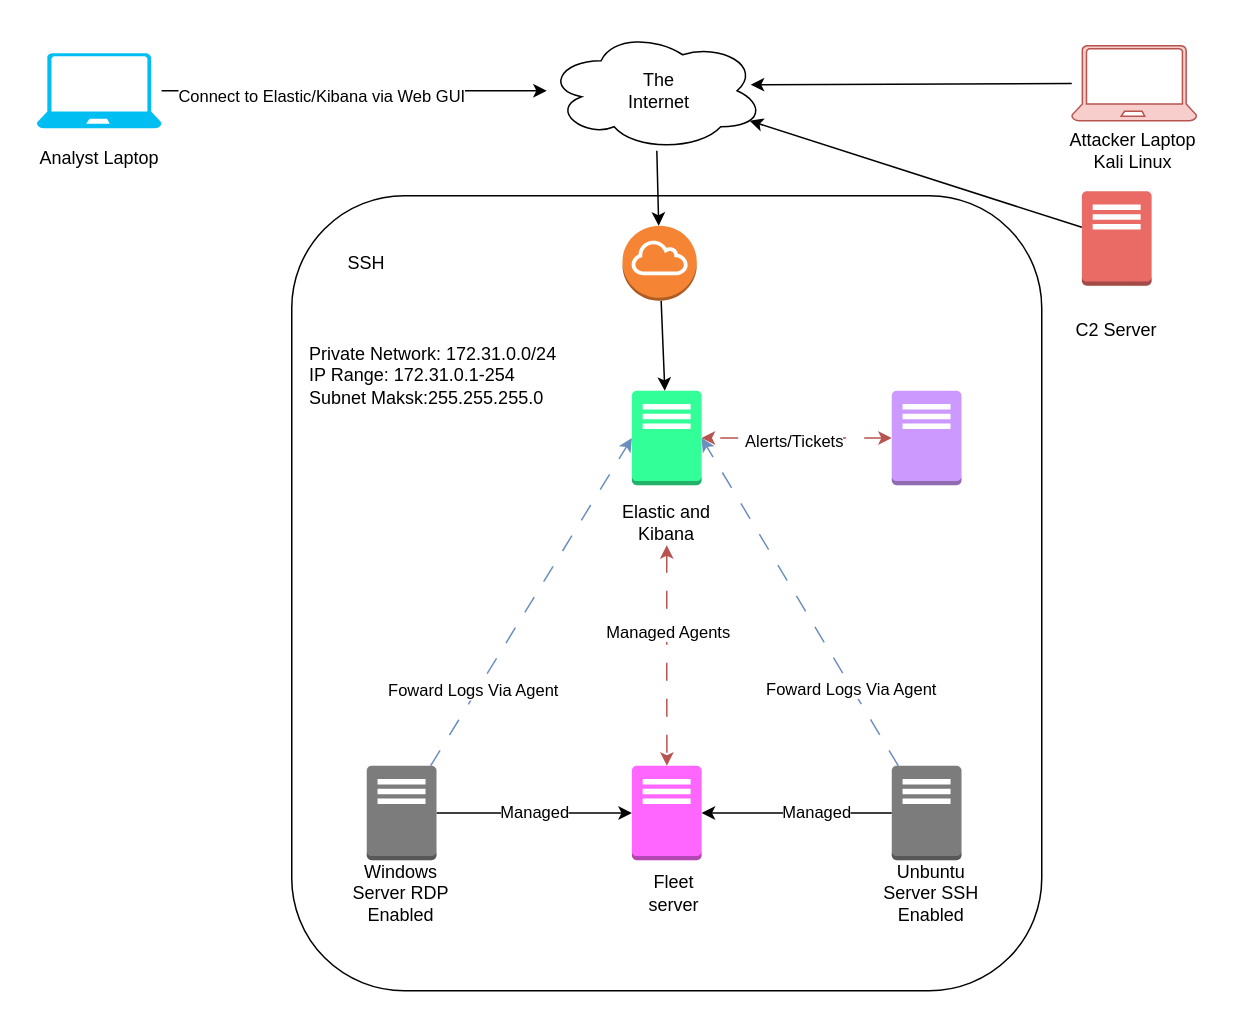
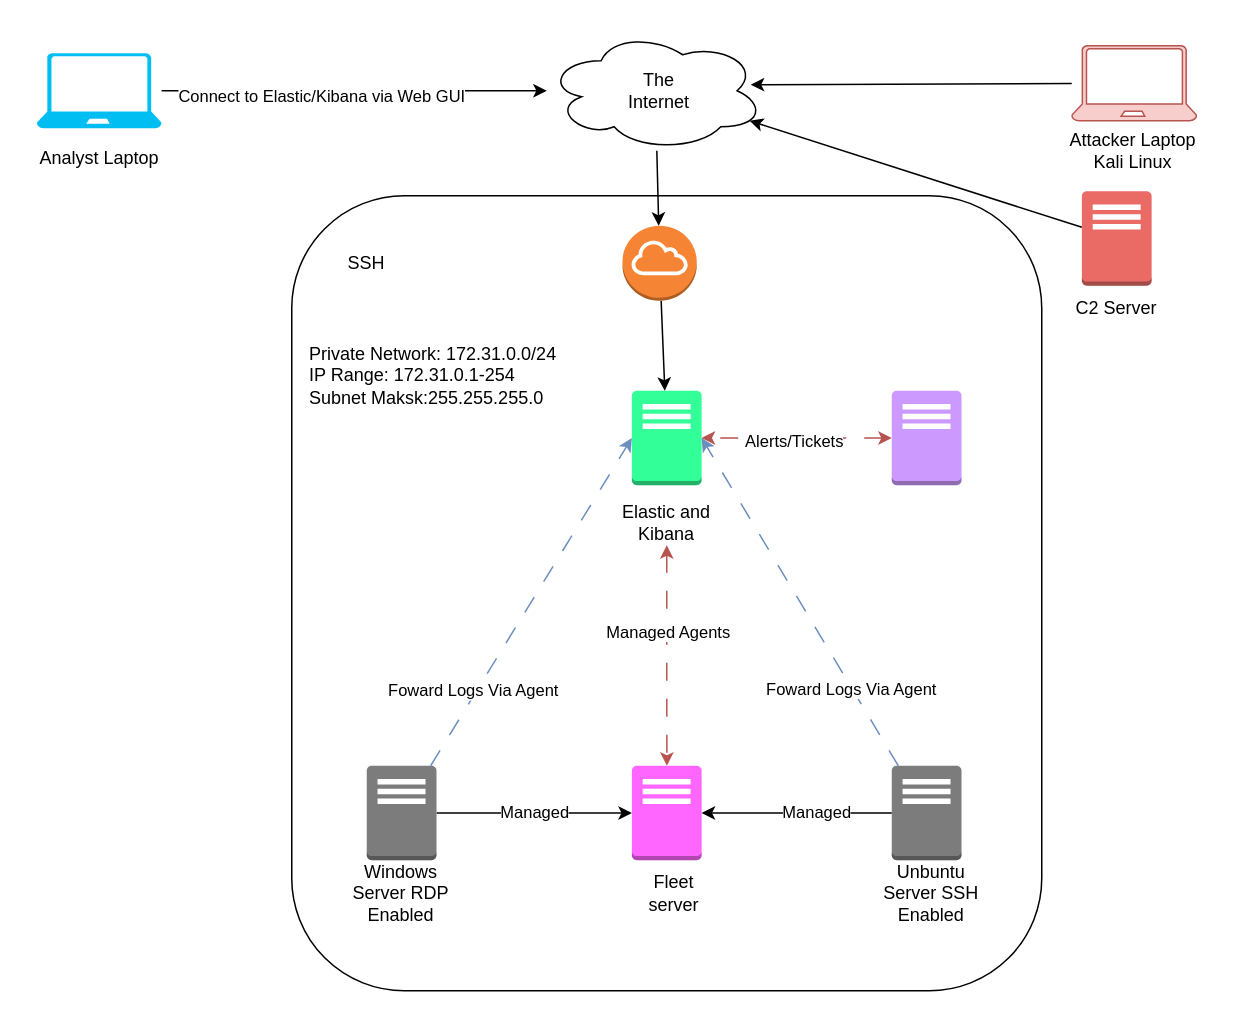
  <mxCell id="0" />
  <mxCell id="1" parent="0" />
  <mxCell id="2" value="" style="rounded=1;whiteSpace=wrap;html=1;" vertex="1" parent="1"><mxGeometry x="194" y="130" width="500" height="530" as="geometry" /></mxCell>
  <mxCell id="3" style="edgeStyle=orthogonalEdgeStyle;rounded=0;orthogonalLoop=1;jettySize=auto;html=1;" edge="1" parent="1" source="5" target="15"><mxGeometry relative="1" as="geometry" /></mxCell>
  <mxCell id="4" value="Managed" style="edgeLabel;html=1;align=center;verticalAlign=middle;resizable=0;points=[];" vertex="1" connectable="0" parent="3"><mxGeometry x="-0.01" y="2" relative="1" as="geometry"><mxPoint x="1" y="1" as="offset" /></mxGeometry></mxCell>
  <mxCell id="5" value="" style="outlineConnect=0;dashed=0;verticalLabelPosition=bottom;verticalAlign=top;align=center;html=1;shape=mxgraph.aws3.traditional_server;fillColor=#7D7C7C;gradientColor=none;" vertex="1" parent="1"><mxGeometry x="244" y="510" width="46.5" height="63" as="geometry" /></mxCell>
  <mxCell id="6" style="edgeStyle=orthogonalEdgeStyle;rounded=0;orthogonalLoop=1;jettySize=auto;html=1;startArrow=classic;startFill=1;fillColor=#f8cecc;strokeColor=#b85450;dashed=1;dashPattern=12 12;" edge="1" parent="1" source="27" target="15"><mxGeometry relative="1" as="geometry" /></mxCell>
  <mxCell id="7" value="Managed Agents" style="edgeLabel;html=1;align=center;verticalAlign=middle;resizable=0;points=[];" vertex="1" connectable="0" parent="6"><mxGeometry x="-0.158" relative="1" as="geometry"><mxPoint y="-5" as="offset" /></mxGeometry></mxCell>
  <mxCell id="8" value="" style="outlineConnect=0;dashed=0;verticalLabelPosition=bottom;verticalAlign=top;align=center;html=1;shape=mxgraph.aws3.traditional_server;fillColor=#33FF99;strokeColor=#9673a6;" vertex="1" parent="1"><mxGeometry x="420.75" y="260" width="46.5" height="63" as="geometry" /></mxCell>
  <mxCell id="9" value="" style="outlineConnect=0;dashed=0;verticalLabelPosition=bottom;verticalAlign=top;align=center;html=1;shape=mxgraph.aws3.traditional_server;fillColor=#7D7C7C;gradientColor=none;" vertex="1" parent="1"><mxGeometry x="594.01" y="510" width="46.5" height="63" as="geometry" /></mxCell>
  <mxCell id="10" style="edgeStyle=orthogonalEdgeStyle;rounded=0;orthogonalLoop=1;jettySize=auto;html=1;dashed=1;dashPattern=12 12;fillColor=#f8cecc;strokeColor=#b85450;startArrow=classic;startFill=1;" edge="1" parent="1" source="12" target="8"><mxGeometry relative="1" as="geometry" /></mxCell>
  <mxCell id="11" value="Alerts/Tickets" style="edgeLabel;html=1;align=center;verticalAlign=middle;resizable=0;points=[];" vertex="1" connectable="0" parent="10"><mxGeometry x="0.042" y="2" relative="1" as="geometry"><mxPoint as="offset" /></mxGeometry></mxCell>
  <mxCell id="12" value="" style="outlineConnect=0;dashed=0;verticalLabelPosition=bottom;verticalAlign=top;align=center;html=1;shape=mxgraph.aws3.traditional_server;fillColor=#CC99FF;gradientColor=none;" vertex="1" parent="1"><mxGeometry x="594.01" y="260" width="46.5" height="63" as="geometry" /></mxCell>
  <mxCell id="13" style="rounded=0;orthogonalLoop=1;jettySize=auto;html=1;" edge="1" parent="1" source="14" target="36"><mxGeometry relative="1" as="geometry" /></mxCell>
  <mxCell id="14" value="" style="outlineConnect=0;dashed=0;verticalLabelPosition=bottom;verticalAlign=top;align=center;html=1;shape=mxgraph.aws3.traditional_server;fillColor=#EA6B66;strokeColor=#b85450;" vertex="1" parent="1"><mxGeometry x="720.76" y="127" width="46.5" height="63" as="geometry" /></mxCell>
  <mxCell id="15" value="" style="outlineConnect=0;dashed=0;verticalLabelPosition=bottom;verticalAlign=top;align=center;html=1;shape=mxgraph.aws3.traditional_server;fillColor=#FF66FF;strokeColor=#9673a6;" vertex="1" parent="1"><mxGeometry x="420.75" y="510" width="46.5" height="63" as="geometry" /></mxCell>
  <mxCell id="16" value="SSH" style="text;html=1;align=center;verticalAlign=middle;whiteSpace=wrap;rounded=0;" vertex="1" parent="1"><mxGeometry x="214" y="160" width="60" height="30" as="geometry" /></mxCell>
- <mxCell id="17" value="C2 Server" style="text;html=1;align=center;verticalAlign=middle;whiteSpace=wrap;rounded=0;" vertex="1" parent="1"><mxGeometry x="714.01" y="205" width="60" height="30" as="geometry" /></mxCell>
+ <mxCell id="17" value="C2 Server" style="text;html=1;align=center;verticalAlign=middle;whiteSpace=wrap;rounded=0;" vertex="1" parent="1"><mxGeometry x="714.01" y="190" width="60" height="30" as="geometry" /></mxCell>
  <mxCell id="18" value="Fleet server" style="text;html=1;align=center;verticalAlign=middle;whiteSpace=wrap;rounded=0;" vertex="1" parent="1"><mxGeometry x="419" y="580" width="60" height="30" as="geometry" /></mxCell>
  <mxCell id="19" style="edgeStyle=orthogonalEdgeStyle;rounded=0;orthogonalLoop=1;jettySize=auto;html=1;entryX=1;entryY=0.5;entryDx=0;entryDy=0;entryPerimeter=0;" edge="1" parent="1" source="9" target="15"><mxGeometry relative="1" as="geometry" /></mxCell>
  <mxCell id="20" value="Managed" style="edgeLabel;html=1;align=center;verticalAlign=middle;resizable=0;points=[];" vertex="1" connectable="0" parent="19"><mxGeometry x="-0.195" y="-1" relative="1" as="geometry"><mxPoint as="offset" /></mxGeometry></mxCell>
  <mxCell id="21" value="Windows Server RDP Enabled" style="text;html=1;align=center;verticalAlign=middle;whiteSpace=wrap;rounded=0;" vertex="1" parent="1"><mxGeometry x="232.25" y="580" width="70" height="30" as="geometry" /></mxCell>
  <mxCell id="22" value="Unbuntu Server SSH Enabled" style="text;html=1;align=center;verticalAlign=middle;whiteSpace=wrap;rounded=0;" vertex="1" parent="1"><mxGeometry x="584" y="580" width="73.25" height="30" as="geometry" /></mxCell>
  <mxCell id="23" style="rounded=0;orthogonalLoop=1;jettySize=auto;html=1;entryX=0;entryY=0.5;entryDx=0;entryDy=0;entryPerimeter=0;fillColor=#dae8fc;strokeColor=#6c8ebf;dashed=1;dashPattern=12 12;" edge="1" parent="1" source="5" target="8"><mxGeometry relative="1" as="geometry" /></mxCell>
  <mxCell id="24" value="Foward Logs Via Agent" style="edgeLabel;html=1;align=center;verticalAlign=middle;resizable=0;points=[];" vertex="1" connectable="0" parent="23"><mxGeometry x="-0.069" y="2" relative="1" as="geometry"><mxPoint x="-33" y="52" as="offset" /></mxGeometry></mxCell>
  <mxCell id="25" style="rounded=0;orthogonalLoop=1;jettySize=auto;html=1;entryX=1;entryY=0.5;entryDx=0;entryDy=0;entryPerimeter=0;fillColor=#dae8fc;strokeColor=#6c8ebf;dashed=1;dashPattern=12 12;" edge="1" parent="1" source="9" target="8"><mxGeometry relative="1" as="geometry" /></mxCell>
  <mxCell id="26" value="Foward Logs Via Agent" style="edgeLabel;html=1;align=center;verticalAlign=middle;resizable=0;points=[];" vertex="1" connectable="0" parent="25"><mxGeometry x="-0.36" y="-2" relative="1" as="geometry"><mxPoint x="9" y="20" as="offset" /></mxGeometry></mxCell>
  <mxCell id="27" value="Elastic and Kibana" style="text;html=1;align=center;verticalAlign=middle;whiteSpace=wrap;rounded=0;" vertex="1" parent="1"><mxGeometry x="409" y="333" width="70" height="30" as="geometry" /></mxCell>
  <mxCell id="28" value="Private Network: 172.31.0.0/24&lt;div&gt;IP Range: 172.31.0.1-254&lt;/div&gt;&lt;div&gt;Subnet Maksk:255.255.255.0&lt;/div&gt;" style="text;html=1;align=left;verticalAlign=middle;whiteSpace=wrap;rounded=0;" vertex="1" parent="1"><mxGeometry x="204" y="190" width="170" height="120" as="geometry" /></mxCell>
  <mxCell id="29" style="rounded=0;orthogonalLoop=1;jettySize=auto;html=1;" edge="1" parent="1" source="30" target="8"><mxGeometry relative="1" as="geometry" /></mxCell>
  <mxCell id="30" value="" style="outlineConnect=0;dashed=0;verticalLabelPosition=bottom;verticalAlign=top;align=center;html=1;shape=mxgraph.aws3.internet_gateway;fillColor=#F58534;gradientColor=none;" vertex="1" parent="1"><mxGeometry x="414.5" y="150" width="49.5" height="50" as="geometry" /></mxCell>
  <mxCell id="31" value="" style="verticalLabelPosition=bottom;html=1;verticalAlign=top;align=center;strokeColor=#b85450;fillColor=#f8cecc;shape=mxgraph.azure.laptop;pointerEvents=1;" vertex="1" parent="1"><mxGeometry x="714.01" y="30" width="83.25" height="50" as="geometry" /></mxCell>
  <mxCell id="32" style="rounded=0;orthogonalLoop=1;jettySize=auto;html=1;" edge="1" parent="1" source="34" target="36"><mxGeometry relative="1" as="geometry" /></mxCell>
  <mxCell id="33" value="Connect to Elastic/Kibana via Web GUI" style="edgeLabel;html=1;align=center;verticalAlign=middle;resizable=0;points=[];" vertex="1" connectable="0" parent="32"><mxGeometry x="-0.171" y="-3" relative="1" as="geometry"><mxPoint as="offset" /></mxGeometry></mxCell>
  <mxCell id="34" value="" style="verticalLabelPosition=bottom;html=1;verticalAlign=top;align=center;strokeColor=none;fillColor=#00BEF2;shape=mxgraph.azure.laptop;pointerEvents=1;" vertex="1" parent="1"><mxGeometry x="24" y="35" width="83.25" height="50" as="geometry" /></mxCell>
  <mxCell id="35" style="rounded=0;orthogonalLoop=1;jettySize=auto;html=1;" edge="1" parent="1" source="36" target="30"><mxGeometry relative="1" as="geometry" /></mxCell>
  <mxCell id="36" value="" style="ellipse;shape=cloud;whiteSpace=wrap;html=1;" vertex="1" parent="1"><mxGeometry x="364" y="20" width="145" height="80" as="geometry" /></mxCell>
  <mxCell id="37" value="The Internet" style="text;html=1;align=center;verticalAlign=middle;whiteSpace=wrap;rounded=0;" vertex="1" parent="1"><mxGeometry x="409.25" y="45" width="60" height="30" as="geometry" /></mxCell>
  <mxCell id="38" value="Attacker Laptop&lt;div&gt;Kali Linux&lt;/div&gt;" style="text;html=1;align=center;verticalAlign=middle;whiteSpace=wrap;rounded=0;" vertex="1" parent="1"><mxGeometry x="711.45" y="85" width="88.37" height="30" as="geometry" /></mxCell>
  <mxCell id="39" style="rounded=0;orthogonalLoop=1;jettySize=auto;html=1;entryX=0.938;entryY=0.45;entryDx=0;entryDy=0;entryPerimeter=0;" edge="1" parent="1" source="31" target="36"><mxGeometry relative="1" as="geometry" /></mxCell>
  <mxCell id="40" value="Analyst Laptop" style="text;html=1;align=center;verticalAlign=middle;whiteSpace=wrap;rounded=0;" vertex="1" parent="1"><mxGeometry x="20.62" y="90" width="90" height="30" as="geometry" /></mxCell>
